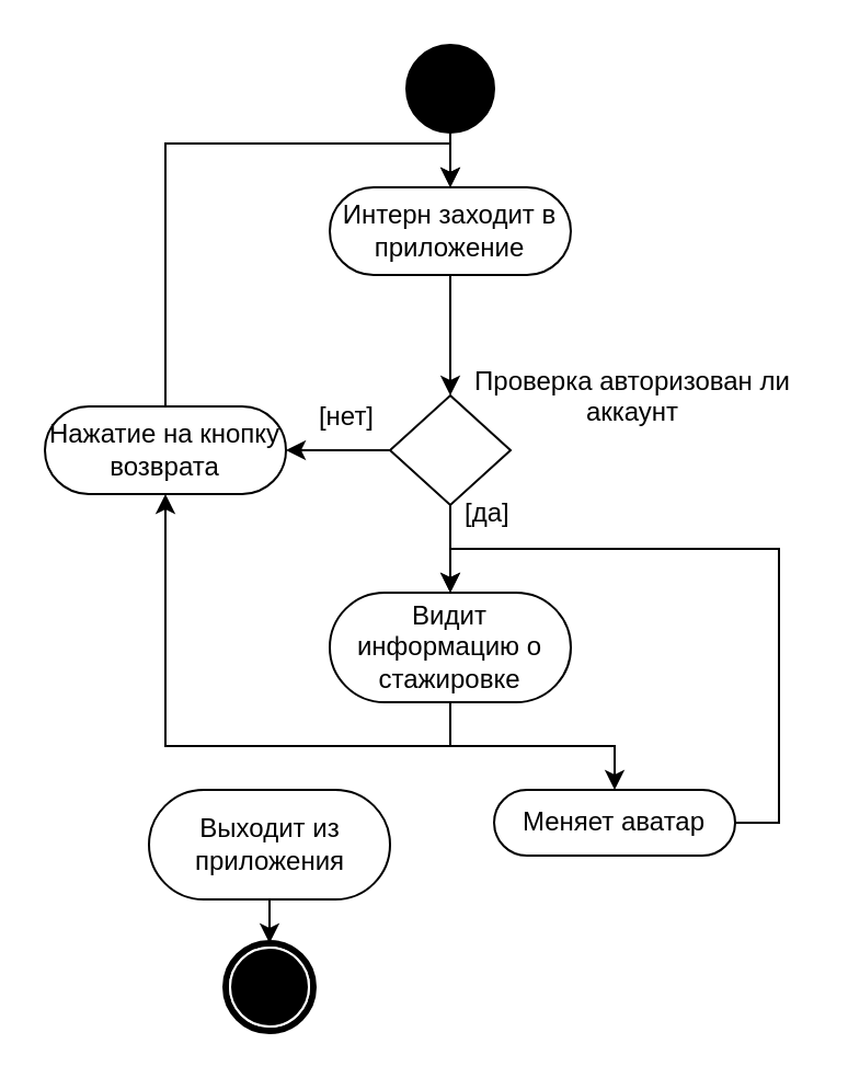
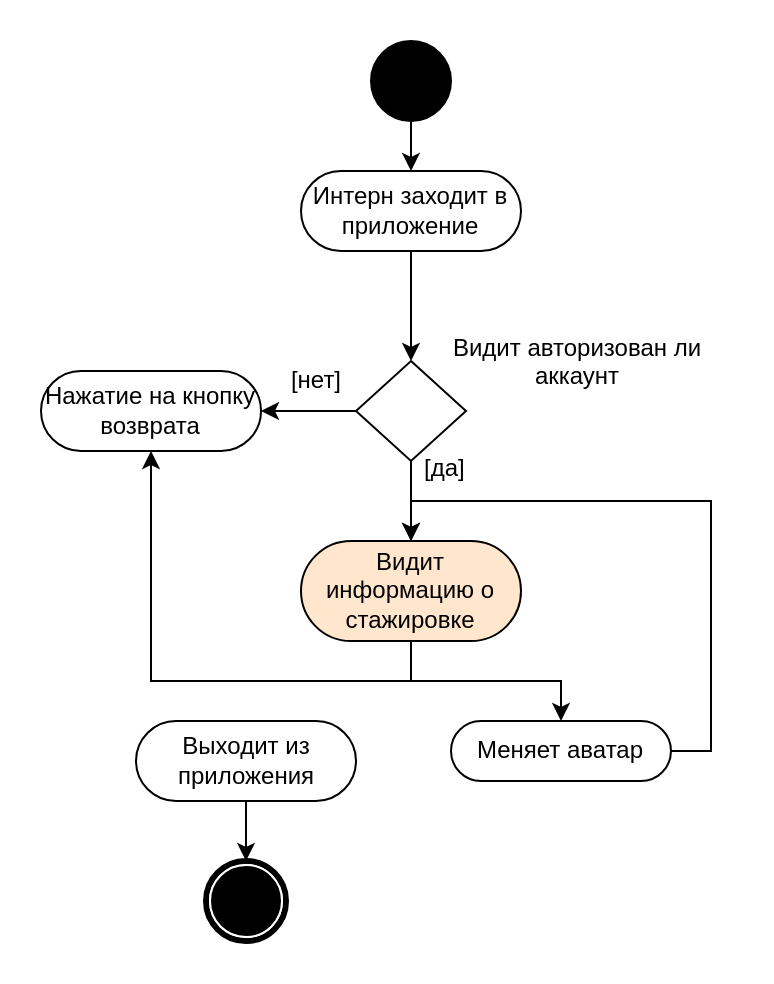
  <mxCell id="0" />
  <mxCell id="1" parent="0" />
  <mxCell id="2" value="" style="shape=mxgraph.bpmn.shape;html=1;verticalLabelPosition=bottom;labelBackgroundColor=#ffffff;verticalAlign=top;perimeter=ellipsePerimeter;outline=end;symbol=terminate;rounded=0;shadow=0;comic=0;strokeWidth=1;fontFamily=Verdana;fontSize=12;align=center;" vertex="1" parent="1"><mxGeometry x="102.5" y="430" width="40" height="40" as="geometry" /></mxCell>
  <mxCell id="3" value="" style="ellipse;whiteSpace=wrap;html=1;rounded=0;shadow=0;comic=0;labelBackgroundColor=none;strokeWidth=1;fillColor=#000000;fontFamily=Verdana;fontSize=12;align=center;" vertex="1" parent="1"><mxGeometry x="185" width="40" height="40" as="geometry" y="20" /></mxCell>
  <mxCell id="4" style="edgeStyle=orthogonalEdgeStyle;rounded=0;orthogonalLoop=1;jettySize=auto;html=1;exitX=0.5;exitY=1;exitDx=0;exitDy=0;entryX=0.5;entryY=0;entryDx=0;entryDy=0;" edge="1" parent="1" source="5" target="9"><mxGeometry relative="1" as="geometry" /></mxCell>
  <mxCell id="5" value="&lt;span style=&quot;font-family: &amp;#34;helvetica&amp;#34;&quot;&gt;Интерн заходит в приложение&lt;/span&gt;" style="rounded=1;whiteSpace=wrap;html=1;shadow=0;comic=0;labelBackgroundColor=none;strokeWidth=1;fontFamily=Verdana;fontSize=12;align=center;arcSize=50;" vertex="1" parent="1"><mxGeometry x="150" y="85" width="110" height="40" as="geometry" /></mxCell>
  <mxCell id="6" value="" style="endArrow=classic;html=1;exitX=0.5;exitY=1;exitDx=0;exitDy=0;entryX=0.5;entryY=0;entryDx=0;entryDy=0;" edge="1" parent="1" source="3" target="5"><mxGeometry width="50" height="50" relative="1" as="geometry"><mxPoint x="350" y="390" as="sourcePoint" /><mxPoint x="400" y="340" as="targetPoint" /></mxGeometry></mxCell>
  <mxCell id="7" style="edgeStyle=orthogonalEdgeStyle;rounded=0;orthogonalLoop=1;jettySize=auto;html=1;exitX=0;exitY=0.5;exitDx=0;exitDy=0;entryX=1;entryY=0.5;entryDx=0;entryDy=0;" edge="1" parent="1" source="9" target="13"><mxGeometry relative="1" as="geometry" /></mxCell>
  <mxCell id="8" style="edgeStyle=orthogonalEdgeStyle;rounded=0;orthogonalLoop=1;jettySize=auto;html=1;exitX=0.5;exitY=1;exitDx=0;exitDy=0;entryX=0.5;entryY=0;entryDx=0;entryDy=0;" edge="1" parent="1" source="9" target="16"><mxGeometry relative="1" as="geometry" /></mxCell>
  <mxCell id="9" value="" style="rhombus;whiteSpace=wrap;html=1;" vertex="1" parent="1"><mxGeometry x="177.5" y="180" width="55" height="50" as="geometry" /></mxCell>
- <mxCell id="10" value="&lt;div style=&quot;text-align: center&quot;&gt;&lt;font face=&quot;helvetica&quot;&gt;Проверка авторизован ли аккаунт&lt;/font&gt;&lt;/div&gt;" style="text;whiteSpace=wrap;html=1;" vertex="1" parent="1"><mxGeometry x="210" y="160" width="155" height="30" as="geometry" /></mxCell>
+ <mxCell id="10" value="&lt;div style=&quot;text-align: center&quot;&gt;&lt;font face=&quot;helvetica&quot;&gt;Видит авторизован ли аккаунт&lt;/font&gt;&lt;/div&gt;" style="text;whiteSpace=wrap;html=1;" vertex="1" parent="1"><mxGeometry x="210" y="160" width="155" height="30" as="geometry" /></mxCell>
  <mxCell id="11" value="[нет]" style="text;html=1;strokeColor=none;fillColor=none;align=center;verticalAlign=middle;whiteSpace=wrap;rounded=0;" vertex="1" parent="1"><mxGeometry x="138" y="180" width="40" height="20" as="geometry" /></mxCell>
- <mxCell id="12" style="edgeStyle=orthogonalEdgeStyle;rounded=0;orthogonalLoop=1;jettySize=auto;html=1;exitX=0.5;exitY=0;exitDx=0;exitDy=0;entryX=0.5;entryY=0;entryDx=0;entryDy=0;" edge="1" parent="1" source="13" target="5"><mxGeometry relative="1" as="geometry" /></mxCell>
  <mxCell id="13" value="&lt;font face=&quot;helvetica&quot;&gt;Нажатие на кнопку возврата&lt;/font&gt;" style="rounded=1;whiteSpace=wrap;html=1;shadow=0;comic=0;labelBackgroundColor=none;strokeWidth=1;fontFamily=Verdana;fontSize=12;align=center;arcSize=50;" vertex="1" parent="1"><mxGeometry y="185" width="110" height="40" as="geometry" x="20" /></mxCell>
  <mxCell id="14" style="edgeStyle=orthogonalEdgeStyle;rounded=0;orthogonalLoop=1;jettySize=auto;html=1;exitX=0.5;exitY=1;exitDx=0;exitDy=0;entryX=0.5;entryY=0;entryDx=0;entryDy=0;" edge="1" parent="1" source="16" target="19"><mxGeometry relative="1" as="geometry" /></mxCell>
  <mxCell id="15" style="edgeStyle=orthogonalEdgeStyle;rounded=0;orthogonalLoop=1;jettySize=auto;html=1;exitX=0.5;exitY=1;exitDx=0;exitDy=0;" edge="1" parent="1" source="16" target="13"><mxGeometry relative="1" as="geometry" /></mxCell>
- <mxCell id="16" value="&lt;font face=&quot;helvetica&quot;&gt;Видит информацию о стажировке&lt;/font&gt;" style="rounded=1;whiteSpace=wrap;html=1;shadow=0;comic=0;labelBackgroundColor=none;strokeWidth=1;fontFamily=Verdana;fontSize=12;align=center;arcSize=50;" vertex="1" parent="1"><mxGeometry x="150" y="270" width="110" height="50" as="geometry" /></mxCell>
+ <mxCell id="16" value="&lt;font face=&quot;helvetica&quot;&gt;Видит информацию о стажировке&lt;/font&gt;" style="rounded=1;whiteSpace=wrap;html=1;shadow=0;comic=0;labelBackgroundColor=none;strokeWidth=1;fontFamily=Verdana;fontSize=12;align=center;arcSize=50;fillColor=#ffe6cc;" vertex="1" parent="1"><mxGeometry x="150" y="270" width="110" height="50" as="geometry" /></mxCell>
  <mxCell id="17" value="&lt;div style=&quot;text-align: center&quot;&gt;&lt;font face=&quot;helvetica&quot;&gt;[да]&lt;/font&gt;&lt;/div&gt;" style="text;whiteSpace=wrap;html=1;" vertex="1" parent="1"><mxGeometry x="210" y="220" width="50" height="30" as="geometry" /></mxCell>
  <mxCell id="18" style="edgeStyle=orthogonalEdgeStyle;rounded=0;orthogonalLoop=1;jettySize=auto;html=1;exitX=1;exitY=0.5;exitDx=0;exitDy=0;entryX=0.5;entryY=0;entryDx=0;entryDy=0;" edge="1" parent="1" source="19" target="16"><mxGeometry relative="1" as="geometry" /></mxCell>
  <mxCell id="19" value="&lt;font face=&quot;helvetica&quot;&gt;Меняет аватар&lt;/font&gt;" style="rounded=1;whiteSpace=wrap;html=1;shadow=0;comic=0;labelBackgroundColor=none;strokeWidth=1;fontFamily=Verdana;fontSize=12;align=center;arcSize=50;" vertex="1" parent="1"><mxGeometry x="225" y="360" width="110" height="30" as="geometry" /></mxCell>
  <mxCell id="20" style="edgeStyle=orthogonalEdgeStyle;rounded=0;orthogonalLoop=1;jettySize=auto;html=1;exitX=0.5;exitY=1;exitDx=0;exitDy=0;entryX=0.5;entryY=0;entryDx=0;entryDy=0;" edge="1" parent="1" source="21" target="2"><mxGeometry relative="1" as="geometry" /></mxCell>
- <mxCell id="21" value="&lt;font face=&quot;helvetica&quot;&gt;Выходит из приложения&lt;/font&gt;" style="rounded=1;whiteSpace=wrap;html=1;shadow=0;comic=0;labelBackgroundColor=none;strokeWidth=1;fontFamily=Verdana;fontSize=12;align=center;arcSize=50;" vertex="1" parent="1"><mxGeometry x="67.5" y="360" width="110" height="50" as="geometry" /></mxCell>
+ <mxCell id="21" value="&lt;font face=&quot;helvetica&quot;&gt;Выходит из приложения&lt;/font&gt;" style="rounded=1;whiteSpace=wrap;html=1;shadow=0;comic=0;labelBackgroundColor=none;strokeWidth=1;fontFamily=Verdana;fontSize=12;align=center;arcSize=50;" vertex="1" parent="1"><mxGeometry x="67.5" y="360" width="110" height="40" as="geometry" /></mxCell>
